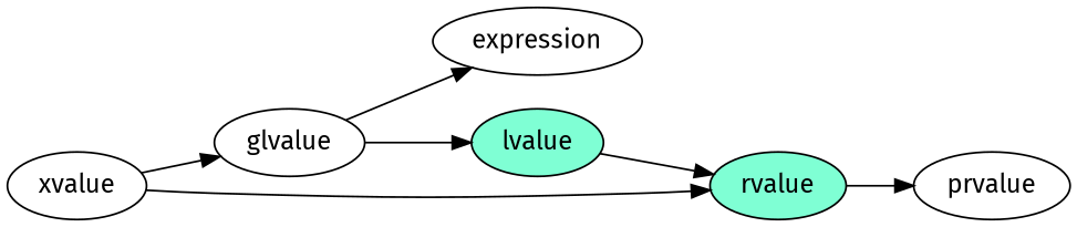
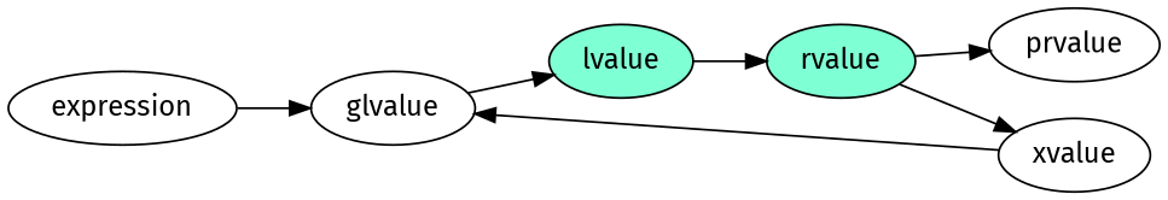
  digraph {
    fontname="Fira Sans"
    rankdir=LR
    node [fontname="Fira Sans"]
    edge [fontname="Fira Sans"]
    expression
    glvalue
    lvalue [fillcolor=Aquamarine style=filled]
    rvalue [fillcolor=Aquamarine style=filled]
    xvalue
    prvalue
-   glvalue -> expression
+   expression -> glvalue
    glvalue -> lvalue
    lvalue -> rvalue
-   xvalue -> rvalue
+   rvalue -> xvalue
    rvalue -> prvalue
    xvalue -> glvalue
  }
